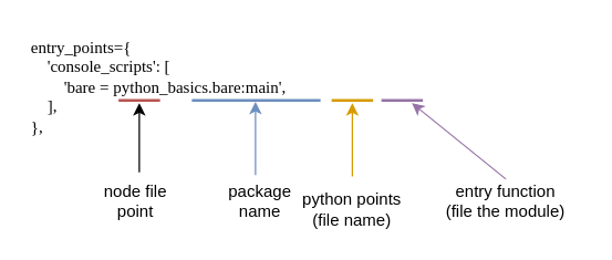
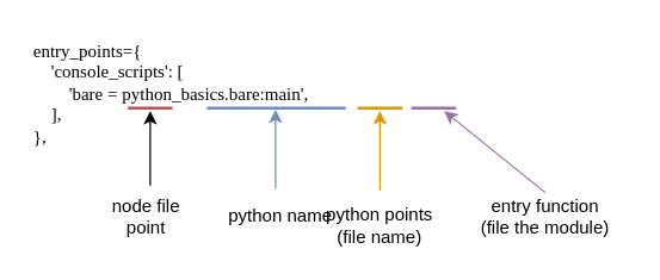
  <mxCell id="0" />
  <mxCell id="1" parent="0" />
  <mxCell id="2" value="entry_points={&#10;    'console_scripts': [&#10;        'bare = python_basics.bare:main',&#10;    ],&#10;}," style="text;whiteSpace=wrap;fontFamily=Lucida Console;" vertex="1" parent="1"><mxGeometry x="20" y="20" width="360" height="100" as="geometry" /></mxCell>
  <mxCell id="3" value="" style="endArrow=none;html=1;rounded=0;fillColor=#f8cecc;strokeColor=#b85450;strokeWidth=2;" edge="1" parent="1"><mxGeometry width="50" height="50" relative="1" as="geometry"><mxPoint x="85" y="72" as="sourcePoint" /><mxPoint x="115" y="72" as="targetPoint" /></mxGeometry></mxCell>
  <mxCell id="4" value="node file point" style="text;html=1;strokeColor=none;fillColor=none;align=center;verticalAlign=middle;whiteSpace=wrap;rounded=0;" vertex="1" parent="1"><mxGeometry x="60" y="130" width="75" height="30" as="geometry" /></mxCell>
  <mxCell id="5" value="" style="endArrow=none;html=1;rounded=0;fillColor=#dae8fc;strokeColor=#6c8ebf;strokeWidth=2;" edge="1" parent="1"><mxGeometry width="50" height="50" relative="1" as="geometry"><mxPoint x="138" y="72" as="sourcePoint" /><mxPoint x="231" y="72" as="targetPoint" /></mxGeometry></mxCell>
  <mxCell id="6" value="" style="endArrow=classic;html=1;rounded=0;fillColor=#dae8fc;strokeColor=#6c8ebf;" edge="1" parent="1"><mxGeometry width="50" height="50" relative="1" as="geometry"><mxPoint x="184" y="126" as="sourcePoint" /><mxPoint x="184" y="73" as="targetPoint" /></mxGeometry></mxCell>
- <mxCell id="7" value="package name" style="text;html=1;strokeColor=none;fillColor=none;align=center;verticalAlign=middle;whiteSpace=wrap;rounded=0;" vertex="1" parent="1"><mxGeometry x="150" y="130" width="75" height="30" as="geometry" /></mxCell>
+ <mxCell id="7" value="python name" style="text;html=1;strokeColor=none;fillColor=none;align=center;verticalAlign=middle;whiteSpace=wrap;rounded=0;" vertex="1" parent="1"><mxGeometry x="150" y="130" width="75" height="30" as="geometry" /></mxCell>
  <mxCell id="8" value="" style="endArrow=none;html=1;rounded=0;fillColor=#ffe6cc;strokeColor=#d79b00;strokeWidth=2;" edge="1" parent="1"><mxGeometry width="50" height="50" relative="1" as="geometry"><mxPoint x="239" y="72" as="sourcePoint" /><mxPoint x="269" y="72" as="targetPoint" /></mxGeometry></mxCell>
  <mxCell id="9" value="python points&lt;br&gt;(file name)" style="text;html=1;strokeColor=none;fillColor=none;align=center;verticalAlign=middle;whiteSpace=wrap;rounded=0;" vertex="1" parent="1"><mxGeometry x="214" y="136" width="80" height="30" as="geometry" /></mxCell>
  <mxCell id="10" value="" style="endArrow=classic;html=1;rounded=0;fillColor=#ffe6cc;strokeColor=#d79b00;" edge="1" parent="1"><mxGeometry width="50" height="50" relative="1" as="geometry"><mxPoint x="254" y="127" as="sourcePoint" /><mxPoint x="254" y="74" as="targetPoint" /></mxGeometry></mxCell>
  <mxCell id="11" value="" style="endArrow=classic;html=1;rounded=0;" edge="1" parent="1"><mxGeometry width="50" height="50" relative="1" as="geometry"><mxPoint x="100" y="124" as="sourcePoint" /><mxPoint x="100" y="74" as="targetPoint" /></mxGeometry></mxCell>
  <mxCell id="12" value="" style="endArrow=classic;html=1;rounded=0;fillColor=#e1d5e7;strokeColor=#9673a6;" edge="1" parent="1"><mxGeometry width="50" height="50" relative="1" as="geometry"><mxPoint x="365" y="129" as="sourcePoint" /><mxPoint x="297" y="74" as="targetPoint" /></mxGeometry></mxCell>
  <mxCell id="13" value="entry function&lt;br&gt;(file the module)" style="text;html=1;strokeColor=none;fillColor=none;align=center;verticalAlign=middle;whiteSpace=wrap;rounded=0;" vertex="1" parent="1"><mxGeometry x="310" y="130" width="110" height="30" as="geometry" /></mxCell>
  <mxCell id="14" value="" style="endArrow=none;html=1;rounded=0;fillColor=#e1d5e7;strokeColor=#9673a6;strokeWidth=2;" edge="1" parent="1"><mxGeometry width="50" height="50" relative="1" as="geometry"><mxPoint x="275" y="72" as="sourcePoint" /><mxPoint x="305" y="72" as="targetPoint" /></mxGeometry></mxCell>
